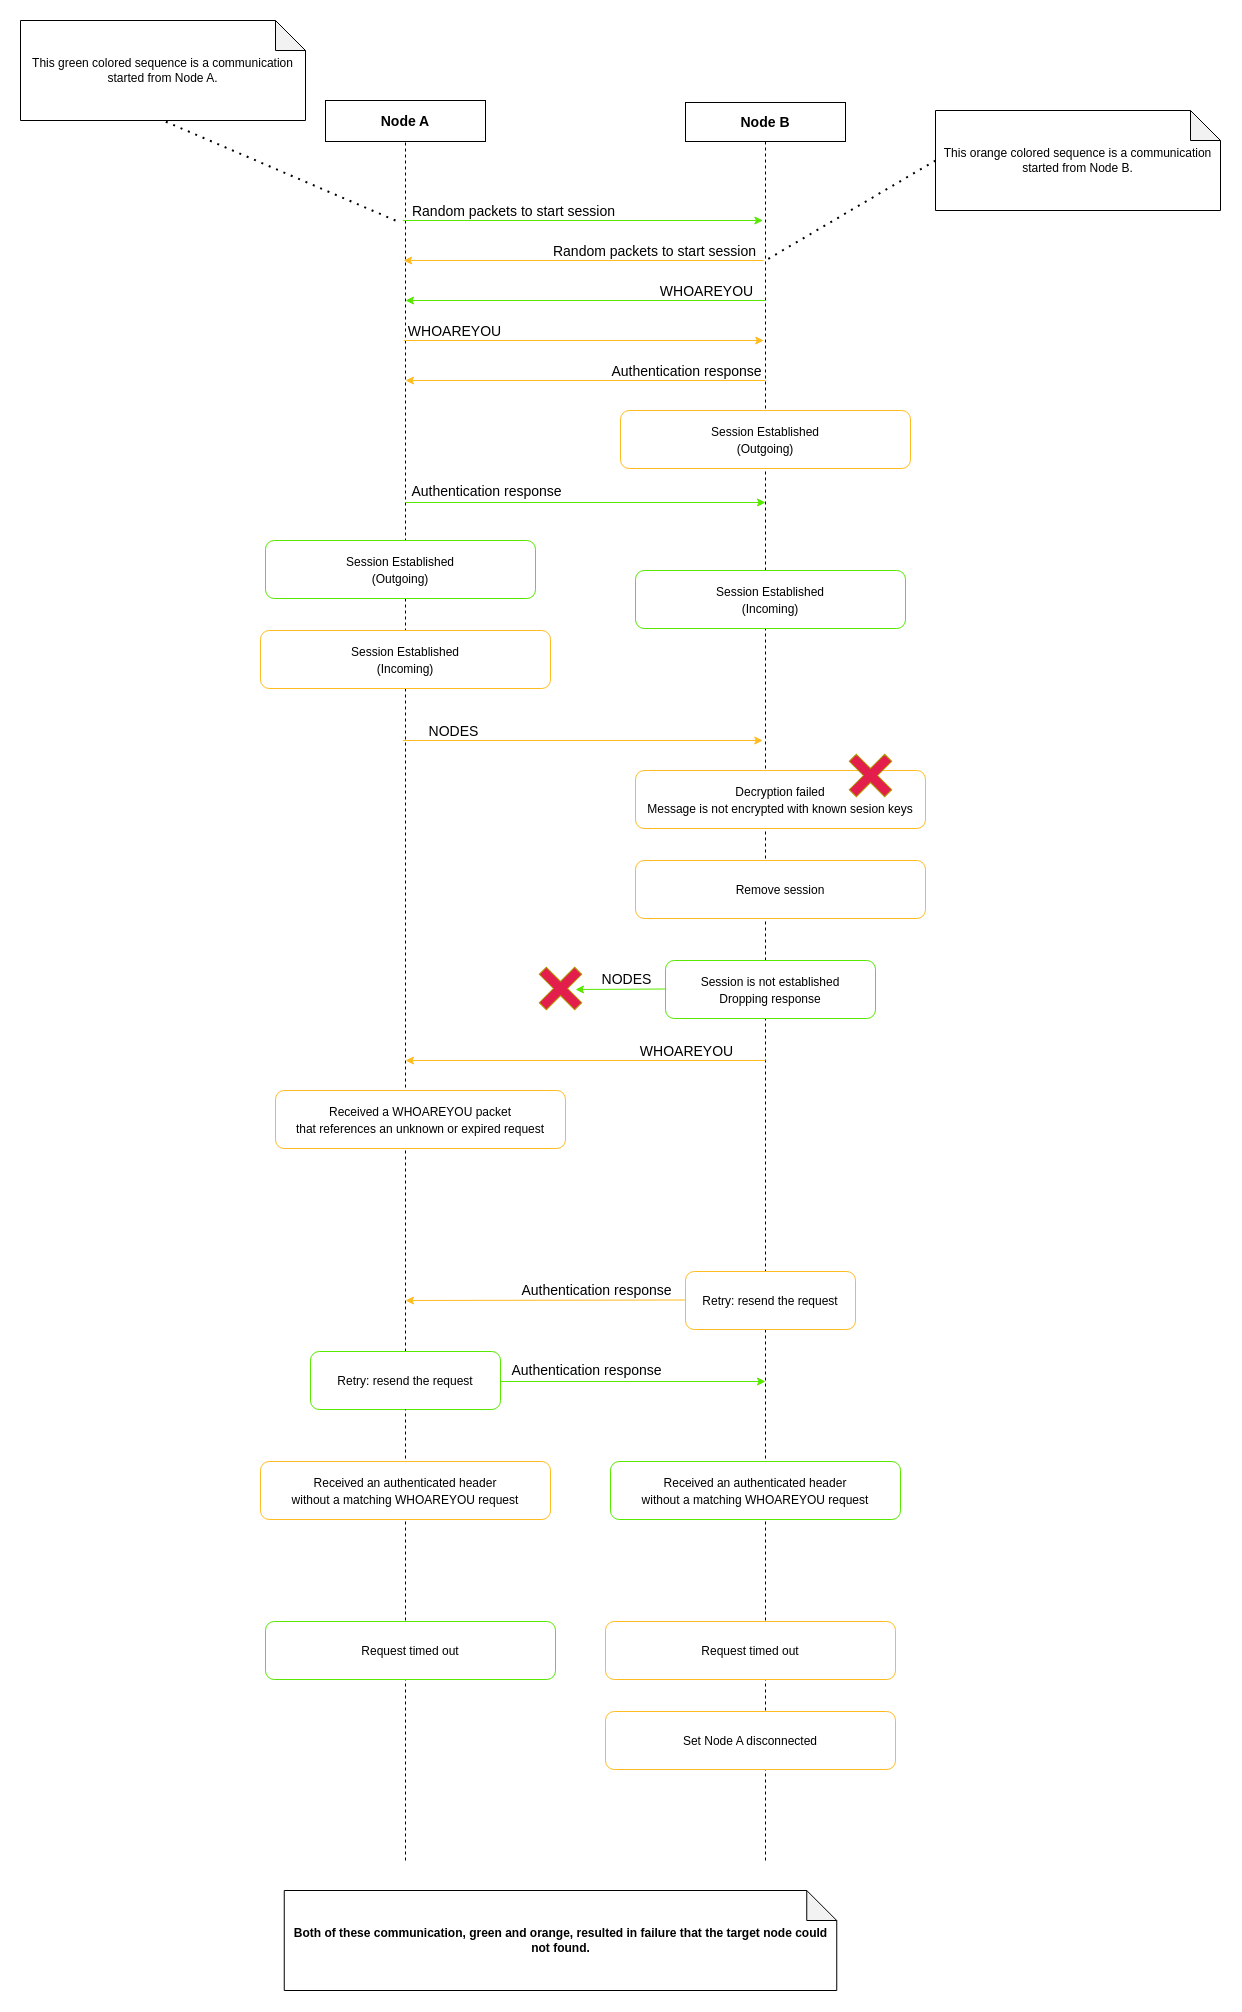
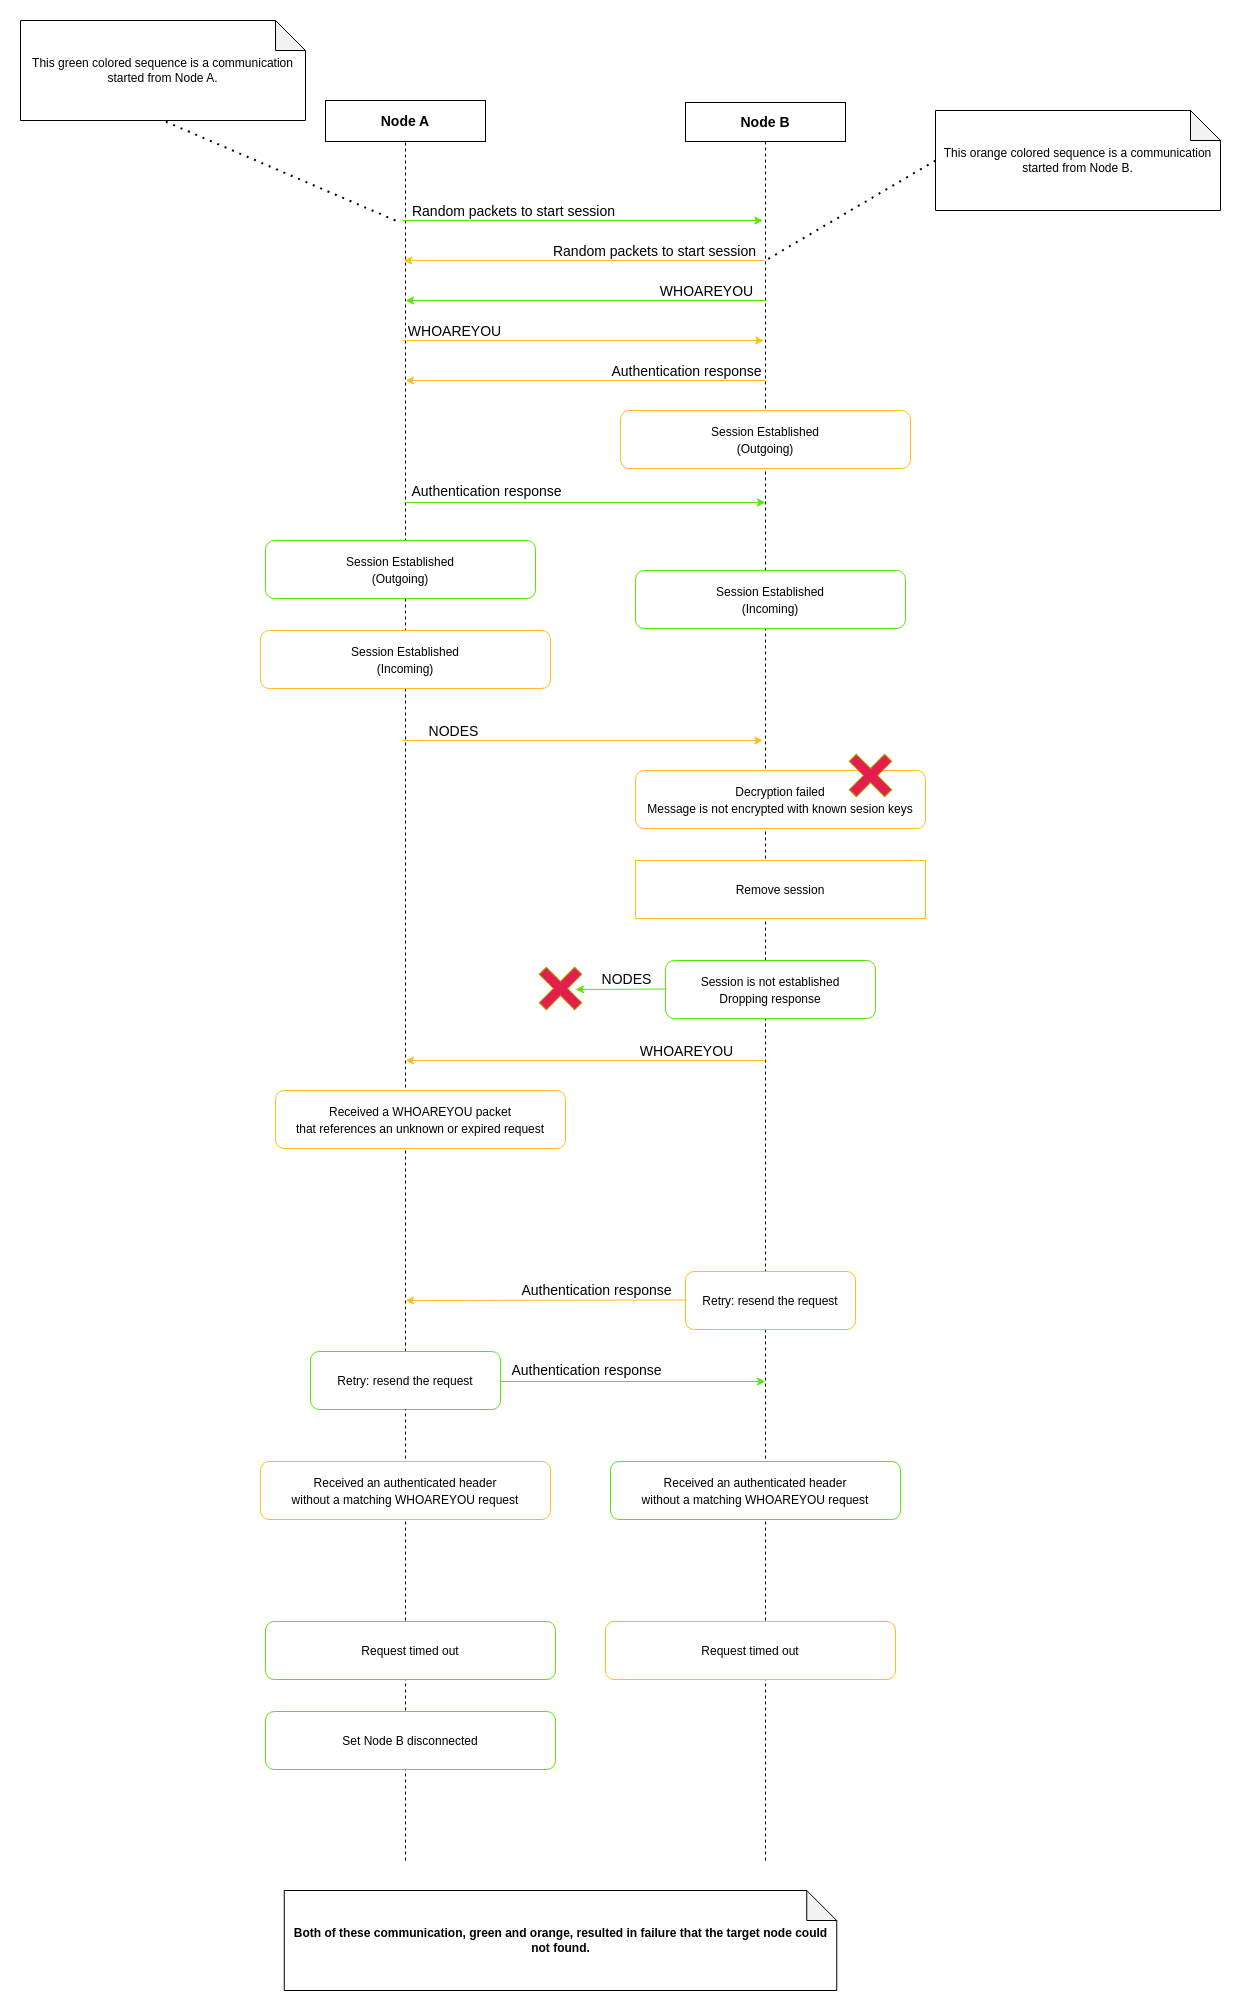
  <mxCell id="0" />
  <mxCell id="1" parent="0" />
  <mxCell id="2" value="Node A" style="rounded=0;whiteSpace=wrap;html=1;fontSize=14;fontStyle=1" parent="1" vertex="1"><mxGeometry x="325" width="160" height="41" as="geometry" y="100" /></mxCell>
  <mxCell id="3" value="Node B" style="rounded=0;whiteSpace=wrap;html=1;fontSize=14;fontStyle=1" parent="1" vertex="1"><mxGeometry x="685" y="102" width="160" height="39" as="geometry" /></mxCell>
  <mxCell id="4" value="" style="endArrow=none;dashed=1;html=1;fontSize=12;entryX=0.5;entryY=1;entryDx=0;entryDy=0;startArrow=none;" parent="1" target="2" edge="1" source="44"><mxGeometry width="50" height="50" relative="1" as="geometry"><mxPoint x="405" y="1950" as="sourcePoint" /><mxPoint x="855" y="340" as="targetPoint" /></mxGeometry></mxCell>
  <mxCell id="5" value="" style="endArrow=none;dashed=1;html=1;fontSize=12;entryX=0.5;entryY=1;entryDx=0;entryDy=0;" parent="1" target="3" edge="1"><mxGeometry width="50" height="50" relative="1" as="geometry"><mxPoint x="765" y="1860" as="sourcePoint" /><mxPoint x="845" y="281" as="targetPoint" /></mxGeometry></mxCell>
  <mxCell id="6" value="This green colored sequence is a communication started from Node A." style="shape=note;whiteSpace=wrap;html=1;backgroundOutline=1;darkOpacity=0.05;" parent="1" vertex="1"><mxGeometry x="20" y="20" width="285" height="100" as="geometry" /></mxCell>
  <mxCell id="7" value="&lt;span style=&quot;font-size: 12px&quot;&gt;Session Established&lt;br&gt;(Outgoing)&lt;br&gt;&lt;/span&gt;" style="rounded=1;whiteSpace=wrap;html=1;fontSize=14;strokeColor=#58E800;" parent="1" vertex="1"><mxGeometry x="265" y="540" width="270" height="58" as="geometry" /></mxCell>
  <mxCell id="8" value="" style="endArrow=classic;html=1;fontSize=18;fillColor=#60a917;strokeColor=#58E800;" parent="1" edge="1"><mxGeometry x="-162.62" y="-180" width="50" height="50" as="geometry"><mxPoint x="402.38" y="220" as="sourcePoint" /><mxPoint x="762.38" y="220" as="targetPoint" /></mxGeometry></mxCell>
  <mxCell id="9" value="Random packets to start session" style="edgeLabel;html=1;align=center;verticalAlign=middle;resizable=0;points=[];fontSize=14;" parent="8" vertex="1" connectable="0"><mxGeometry relative="1" as="geometry"><mxPoint x="-70" y="-10" as="offset" /></mxGeometry></mxCell>
  <mxCell id="10" value="" style="endArrow=classic;html=1;fontSize=18;strokeColor=#58E800;" parent="1" edge="1"><mxGeometry x="200" y="-210" width="50" height="50" as="geometry"><mxPoint x="765" y="300" as="sourcePoint" /><mxPoint x="405" y="300" as="targetPoint" /></mxGeometry></mxCell>
  <mxCell id="11" value="WHOAREYOU" style="edgeLabel;html=1;align=center;verticalAlign=middle;resizable=0;points=[];fontSize=14;" parent="10" vertex="1" connectable="0"><mxGeometry relative="1" as="geometry"><mxPoint x="120" y="-10" as="offset" /></mxGeometry></mxCell>
  <mxCell id="12" value="" style="endArrow=classic;html=1;fontSize=18;fillColor=#e3c800;strokeColor=#FFBC21;" parent="1" edge="1"><mxGeometry x="-151.87" y="-210" width="50" height="50" as="geometry"><mxPoint x="763.13" y="260" as="sourcePoint" /><mxPoint x="403.13" y="260" as="targetPoint" /></mxGeometry></mxCell>
  <mxCell id="13" value="Random packets to start session" style="edgeLabel;html=1;align=center;verticalAlign=middle;resizable=0;points=[];fontSize=14;" parent="12" vertex="1" connectable="0"><mxGeometry relative="1" as="geometry"><mxPoint x="70" y="-10" as="offset" /></mxGeometry></mxCell>
  <mxCell id="14" value="" style="endArrow=classic;html=1;fontSize=18;fillColor=#60a917;strokeColor=#58E800;" parent="1" edge="1"><mxGeometry x="-160" y="102" width="50" height="50" as="geometry"><mxPoint x="405" y="502" as="sourcePoint" /><mxPoint x="765" y="502" as="targetPoint" /></mxGeometry></mxCell>
  <mxCell id="15" value="Authentication response" style="edgeLabel;html=1;align=center;verticalAlign=middle;resizable=0;points=[];fontSize=14;" parent="14" vertex="1" connectable="0"><mxGeometry relative="1" as="geometry"><mxPoint x="-100" y="-12" as="offset" /></mxGeometry></mxCell>
  <mxCell id="16" value="&lt;span style=&quot;font-size: 12px&quot;&gt;Decryption failed&lt;br&gt;Message is not encrypted with known sesion keys&lt;br&gt;&lt;/span&gt;" style="rounded=1;whiteSpace=wrap;html=1;fontSize=14;strokeColor=#FFBC21;" parent="1" vertex="1"><mxGeometry x="635" y="770" width="290" height="58" as="geometry" /></mxCell>
  <mxCell id="17" value="" style="endArrow=classic;html=1;fontSize=18;fillColor=#e3c800;strokeColor=#FFBC21;" parent="1" edge="1"><mxGeometry x="-141.75" y="-400" width="50" height="50" as="geometry"><mxPoint x="403.25" y="340" as="sourcePoint" /><mxPoint x="763.25" y="340" as="targetPoint" /></mxGeometry></mxCell>
  <mxCell id="18" value="WHOAREYOU" style="edgeLabel;html=1;align=center;verticalAlign=middle;resizable=0;points=[];fontSize=14;" parent="17" vertex="1" connectable="0"><mxGeometry relative="1" as="geometry"><mxPoint x="-130" y="-10" as="offset" /></mxGeometry></mxCell>
  <mxCell id="19" value="&lt;span style=&quot;font-size: 12px&quot;&gt;Session Established&lt;br&gt;(Incoming)&lt;br&gt;&lt;/span&gt;" style="rounded=1;whiteSpace=wrap;html=1;fontSize=14;strokeColor=#58E800;" parent="1" vertex="1"><mxGeometry x="635" y="570" width="270" height="58" as="geometry" /></mxCell>
  <mxCell id="20" value="" style="endArrow=classic;html=1;fontSize=18;fillColor=#e3c800;strokeColor=#FFBC21;" parent="1" edge="1"><mxGeometry x="-150" y="-90" width="50" height="50" as="geometry"><mxPoint x="765" y="380" as="sourcePoint" /><mxPoint x="405" y="380" as="targetPoint" /></mxGeometry></mxCell>
  <mxCell id="21" value="Authentication response" style="edgeLabel;html=1;align=center;verticalAlign=middle;resizable=0;points=[];fontSize=14;" parent="20" vertex="1" connectable="0"><mxGeometry relative="1" as="geometry"><mxPoint x="100" y="-10" as="offset" /></mxGeometry></mxCell>
  <mxCell id="22" value="&lt;span style=&quot;font-size: 12px&quot;&gt;Session Established&lt;/span&gt;&lt;br style=&quot;font-size: 12px&quot;&gt;&lt;span style=&quot;font-size: 12px&quot;&gt;(Outgoing)&lt;/span&gt;&lt;span style=&quot;font-size: 12px&quot;&gt;&lt;br&gt;&lt;/span&gt;" style="rounded=1;whiteSpace=wrap;html=1;fontSize=14;strokeColor=#FFBC21;" parent="1" vertex="1"><mxGeometry x="620" y="410" width="290" height="58" as="geometry" /></mxCell>
- <mxCell id="23" value="&lt;span style=&quot;font-size: 12px&quot;&gt;Remove session&lt;br&gt;&lt;/span&gt;" style="rounded=1;whiteSpace=wrap;html=1;fontSize=14;strokeColor=#FFBC21;" parent="1" vertex="1"><mxGeometry x="635" y="860" width="290" height="58" as="geometry" /></mxCell>
+ <mxCell id="23" value="&lt;span style=&quot;font-size: 12px&quot;&gt;Remove session&lt;br&gt;&lt;/span&gt;" style="whiteSpace=wrap;html=1;fontSize=14;strokeColor=#FFBC21;rounded=0;" parent="1" vertex="1"><mxGeometry x="635" y="860" width="290" height="58" as="geometry" /></mxCell>
  <mxCell id="24" value="" style="endArrow=classic;html=1;fontSize=18;strokeColor=#58E800;" parent="1" edge="1"><mxGeometry x="100" y="478.5" width="50" height="50" as="geometry"><mxPoint x="665" y="988.5" as="sourcePoint" /><mxPoint x="575" y="989" as="targetPoint" /></mxGeometry></mxCell>
  <mxCell id="25" value="NODES" style="edgeLabel;html=1;align=center;verticalAlign=middle;resizable=0;points=[];fontSize=14;" parent="24" vertex="1" connectable="0"><mxGeometry relative="1" as="geometry"><mxPoint x="5" y="-10" as="offset" /></mxGeometry></mxCell>
  <mxCell id="26" value="&lt;span style=&quot;font-size: 12px&quot;&gt;Session Established&lt;br&gt;(Incoming)&lt;br&gt;&lt;/span&gt;" style="rounded=1;whiteSpace=wrap;html=1;fontSize=14;strokeColor=#FFBC21;" parent="1" vertex="1"><mxGeometry x="260" y="630" width="290" height="58" as="geometry" /></mxCell>
  <mxCell id="27" value="This orange colored sequence is a communication started from Node B." style="shape=note;whiteSpace=wrap;html=1;backgroundOutline=1;darkOpacity=0.05;" parent="1" vertex="1"><mxGeometry x="935" y="110" width="285" height="100" as="geometry" /></mxCell>
  <mxCell id="28" value="" style="endArrow=none;dashed=1;html=1;dashPattern=1 3;strokeWidth=2;fontSize=14;fontColor=#F7FF19;entryX=0.5;entryY=1;entryDx=0;entryDy=0;entryPerimeter=0;" parent="1" target="6" edge="1"><mxGeometry width="50" height="50" relative="1" as="geometry"><mxPoint x="395" y="220" as="sourcePoint" /><mxPoint x="-75" y="520" as="targetPoint" /></mxGeometry></mxCell>
  <mxCell id="29" value="" style="endArrow=none;dashed=1;html=1;dashPattern=1 3;strokeWidth=2;fontSize=14;fontColor=#F7FF19;exitX=0;exitY=0.5;exitDx=0;exitDy=0;exitPerimeter=0;" parent="1" source="27" edge="1"><mxGeometry width="50" height="50" relative="1" as="geometry"><mxPoint x="405" y="410" as="sourcePoint" /><mxPoint x="765" y="260" as="targetPoint" /></mxGeometry></mxCell>
  <mxCell id="30" value="&lt;span style=&quot;font-size: 12px&quot;&gt;Received a WHOAREYOU packet&lt;br&gt;that references an unknown or expired request&lt;br&gt;&lt;/span&gt;" style="rounded=1;whiteSpace=wrap;html=1;fontSize=14;strokeColor=#FFBC21;" parent="1" vertex="1"><mxGeometry x="275" y="1090" width="290" height="58" as="geometry" /></mxCell>
  <mxCell id="31" value="" style="shape=cross;whiteSpace=wrap;html=1;fontSize=12;rotation=45;fillColor=#E31E4C;fontColor=#000000;strokeColor=#B09500;" parent="1" vertex="1"><mxGeometry x="535" y="963" width="50" height="50" as="geometry" /></mxCell>
  <mxCell id="32" value="&lt;span style=&quot;font-size: 12px&quot;&gt;Received an authenticated header&lt;/span&gt;&lt;br style=&quot;font-size: 12px&quot;&gt;&lt;span style=&quot;font-size: 12px&quot;&gt;without a matching WHOAREYOU request&lt;/span&gt;&lt;span style=&quot;font-size: 12px&quot;&gt;&lt;br&gt;&lt;/span&gt;" style="rounded=1;whiteSpace=wrap;html=1;fontSize=14;strokeColor=#58E800;" parent="1" vertex="1"><mxGeometry x="610" y="1461" width="290" height="58" as="geometry" /></mxCell>
  <mxCell id="33" value="Both of these communication, green and orange, resulted in failure that the target node could not found." style="shape=note;whiteSpace=wrap;html=1;backgroundOutline=1;darkOpacity=0.05;fontStyle=1" parent="1" vertex="1"><mxGeometry x="283.75" y="1890" width="552.5" height="100" as="geometry" /></mxCell>
  <mxCell id="34" value="&lt;span style=&quot;font-size: 12px&quot;&gt;Request timed out&lt;br&gt;&lt;/span&gt;" style="rounded=1;whiteSpace=wrap;html=1;fontSize=14;strokeColor=#FFBC21;" parent="1" vertex="1"><mxGeometry x="605" y="1621" width="290" height="58" as="geometry" /></mxCell>
  <mxCell id="35" value="" style="endArrow=classic;html=1;fontSize=18;fillColor=#e3c800;strokeColor=#FFBC21;" edge="1" parent="1"><mxGeometry x="-142.75" width="50" height="50" as="geometry"><mxPoint x="402.25" y="740" as="sourcePoint" /><mxPoint x="762.25" y="740" as="targetPoint" /></mxGeometry></mxCell>
  <mxCell id="36" value="NODES" style="edgeLabel;html=1;align=center;verticalAlign=middle;resizable=0;points=[];fontSize=14;" vertex="1" connectable="0" parent="35"><mxGeometry relative="1" as="geometry"><mxPoint x="-130" y="-10" as="offset" /></mxGeometry></mxCell>
  <mxCell id="37" value="&lt;span style=&quot;font-size: 12px&quot;&gt;Session is not established&lt;br&gt;Dropping response&lt;br&gt;&lt;/span&gt;" style="rounded=1;whiteSpace=wrap;html=1;fontSize=14;strokeColor=#58E800;" vertex="1" parent="1"><mxGeometry x="665" y="960" width="210" height="58" as="geometry" /></mxCell>
  <mxCell id="38" value="" style="shape=cross;whiteSpace=wrap;html=1;fontSize=12;rotation=45;fillColor=#E31E4C;fontColor=#000000;strokeColor=#B09500;" vertex="1" parent="1"><mxGeometry x="845" y="750" width="50" height="50" as="geometry" /></mxCell>
  <mxCell id="39" value="" style="endArrow=classic;html=1;fontSize=18;fillColor=#e3c800;strokeColor=#FFBC21;" edge="1" parent="1"><mxGeometry x="-150" y="590" width="50" height="50" as="geometry"><mxPoint x="765" y="1060" as="sourcePoint" /><mxPoint x="405" y="1060" as="targetPoint" /></mxGeometry></mxCell>
  <mxCell id="40" value="WHOAREYOU" style="edgeLabel;html=1;align=center;verticalAlign=middle;resizable=0;points=[];fontSize=14;" vertex="1" connectable="0" parent="39"><mxGeometry relative="1" as="geometry"><mxPoint x="100" y="-10" as="offset" /></mxGeometry></mxCell>
  <mxCell id="41" value="&lt;span style=&quot;font-size: 12px&quot;&gt;Retry: resend the request&lt;br&gt;&lt;/span&gt;" style="rounded=1;whiteSpace=wrap;html=1;fontSize=14;strokeColor=#FFBC21;" vertex="1" parent="1"><mxGeometry x="685" y="1271" width="170" height="58" as="geometry" /></mxCell>
  <mxCell id="42" value="" style="endArrow=classic;html=1;fontSize=18;fillColor=#e3c800;strokeColor=#FFBC21;" edge="1" parent="1"><mxGeometry x="-230" y="829.5" width="50" height="50" as="geometry"><mxPoint x="685" y="1299.5" as="sourcePoint" /><mxPoint x="405" y="1300" as="targetPoint" /></mxGeometry></mxCell>
  <mxCell id="43" value="Authentication response" style="edgeLabel;html=1;align=center;verticalAlign=middle;resizable=0;points=[];fontSize=14;" vertex="1" connectable="0" parent="42"><mxGeometry relative="1" as="geometry"><mxPoint x="50" y="-10" as="offset" /></mxGeometry></mxCell>
  <mxCell id="44" value="&lt;span style=&quot;font-size: 12px&quot;&gt;Retry: resend the request&lt;/span&gt;&lt;span style=&quot;font-size: 12px&quot;&gt;&lt;br&gt;&lt;/span&gt;" style="rounded=1;whiteSpace=wrap;html=1;fontSize=14;strokeColor=#58E800;" parent="1" vertex="1"><mxGeometry x="310" y="1351" width="190" height="58" as="geometry" /></mxCell>
  <mxCell id="45" value="" style="endArrow=none;dashed=1;html=1;fontSize=12;entryX=0.5;entryY=1;entryDx=0;entryDy=0;" edge="1" parent="1" target="44"><mxGeometry width="50" height="50" relative="1" as="geometry"><mxPoint x="405" y="1860" as="sourcePoint" /><mxPoint x="405" y="141" as="targetPoint" /></mxGeometry></mxCell>
  <mxCell id="46" value="" style="endArrow=classic;html=1;fontSize=18;fillColor=#60a917;strokeColor=#58E800;" edge="1" parent="1"><mxGeometry x="-65" y="981" width="50" height="50" as="geometry"><mxPoint x="500" y="1381" as="sourcePoint" /><mxPoint x="765" y="1381" as="targetPoint" /></mxGeometry></mxCell>
  <mxCell id="47" value="Authentication response" style="edgeLabel;html=1;align=center;verticalAlign=middle;resizable=0;points=[];fontSize=14;" vertex="1" connectable="0" parent="46"><mxGeometry relative="1" as="geometry"><mxPoint x="-48" y="-12" as="offset" /></mxGeometry></mxCell>
  <mxCell id="48" value="&lt;span style=&quot;font-size: 12px&quot;&gt;Received an authenticated header&lt;br&gt;without a matching WHOAREYOU request&lt;br&gt;&lt;/span&gt;" style="rounded=1;whiteSpace=wrap;html=1;fontSize=14;strokeColor=#FFBC21;" parent="1" vertex="1"><mxGeometry x="260" y="1461" width="290" height="58" as="geometry" /></mxCell>
- <mxCell id="49" value="&lt;span style=&quot;font-size: 12px&quot;&gt;Set Node A disconnected&lt;/span&gt;&lt;span style=&quot;font-size: 12px&quot;&gt;&lt;br&gt;&lt;/span&gt;" style="rounded=1;whiteSpace=wrap;html=1;fontSize=14;strokeColor=#FFBC21;" vertex="1" parent="1"><mxGeometry x="605" y="1711" width="290" height="58" as="geometry" /></mxCell>
  <mxCell id="50" value="&lt;span style=&quot;font-size: 12px&quot;&gt;Request timed out&lt;br&gt;&lt;/span&gt;" style="rounded=1;whiteSpace=wrap;html=1;fontSize=14;strokeColor=#58E800;" parent="1" vertex="1"><mxGeometry x="265" y="1621" width="290" height="58" as="geometry" /></mxCell>
+ <mxCell id="51" value="&lt;span style=&quot;font-size: 12px&quot;&gt;Set Node B disconnected&lt;br&gt;&lt;/span&gt;" style="rounded=1;whiteSpace=wrap;html=1;fontSize=14;strokeColor=#58E800;" parent="1" vertex="1"><mxGeometry x="265" y="1711" width="290" height="58" as="geometry" /></mxCell>
